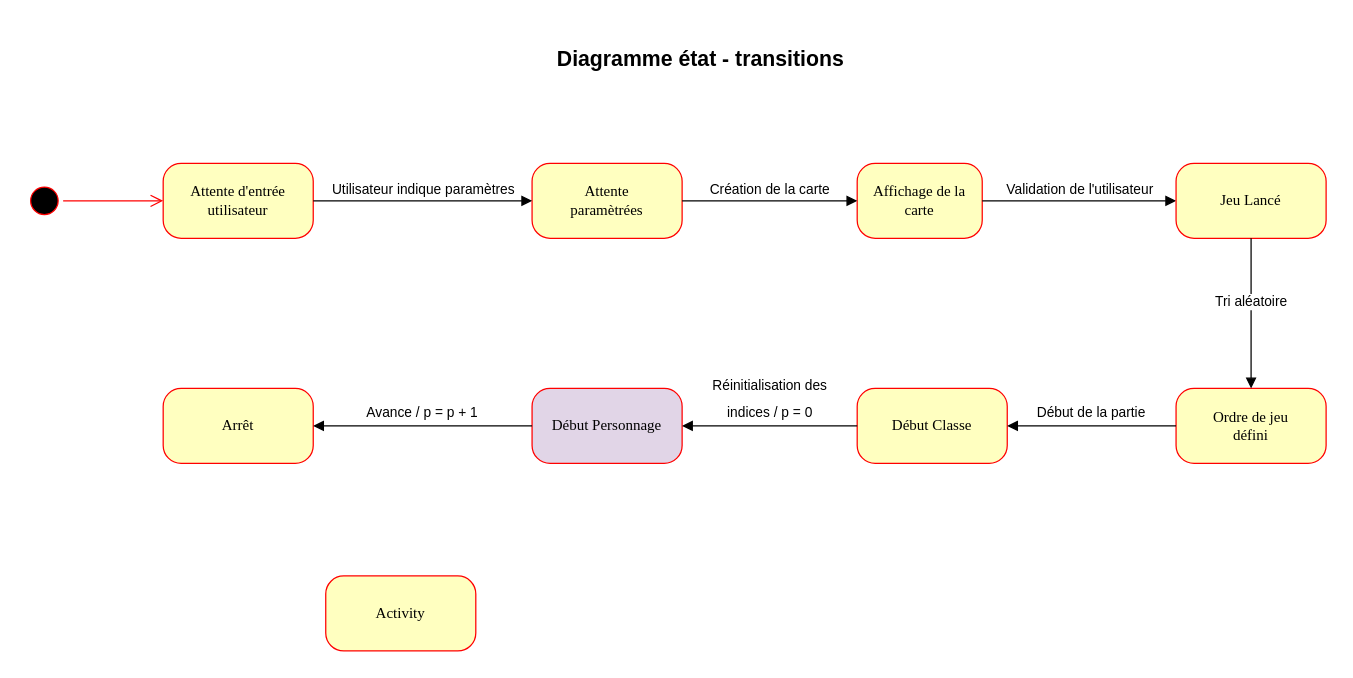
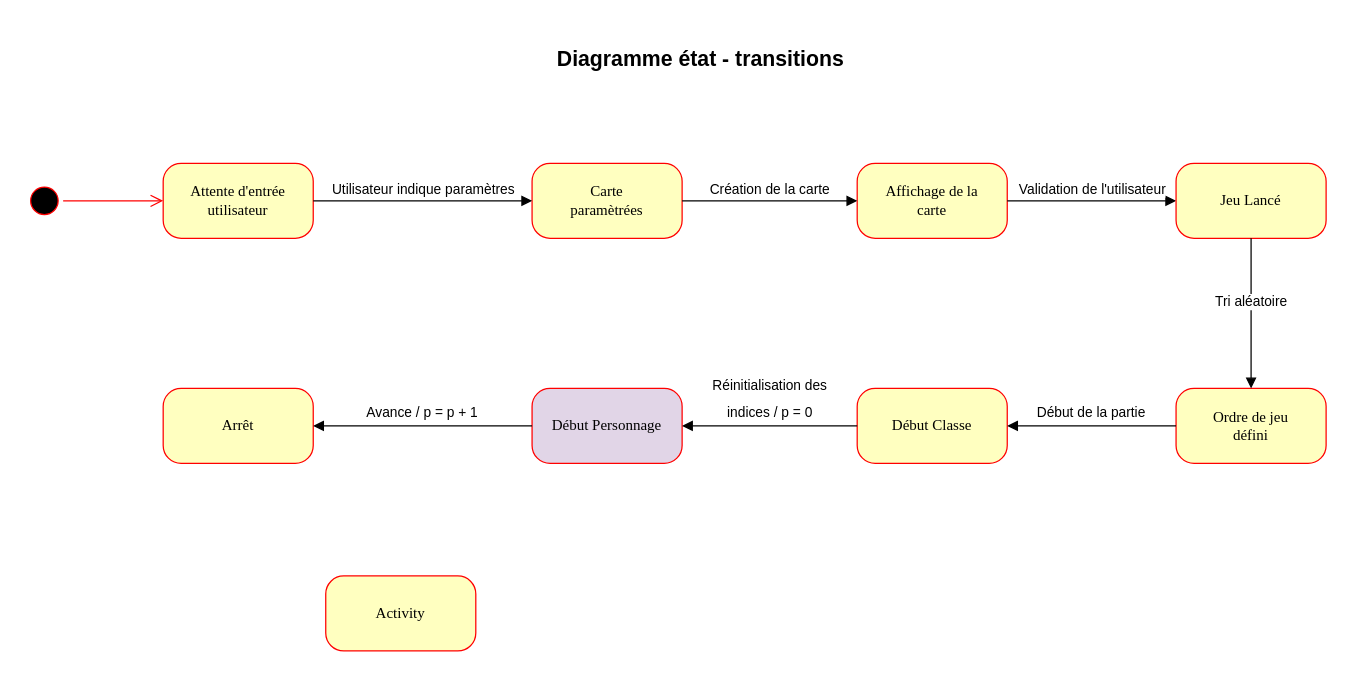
  <mxCell id="0" />
  <mxCell id="1" parent="0" />
  <mxCell id="2" value="" style="ellipse;html=1;shape=startState;fillColor=#000000;strokeColor=#ff0000;rounded=1;shadow=0;comic=0;labelBackgroundColor=none;fontFamily=Verdana;fontSize=12;fontColor=#000000;align=center;direction=south;" parent="1" vertex="1"><mxGeometry x="20" y="145" width="30" height="30" as="geometry" /></mxCell>
  <mxCell id="3" value="Attente d'entrée utilisateur" style="rounded=1;whiteSpace=wrap;html=1;arcSize=24;fillColor=#ffffc0;strokeColor=#ff0000;shadow=0;comic=0;labelBackgroundColor=none;fontFamily=Verdana;fontSize=12;fontColor=#000000;align=center;" parent="1" vertex="1"><mxGeometry x="130" y="130" width="120" height="60" as="geometry" /></mxCell>
- <mxCell id="4" value="&lt;div&gt;Attente &lt;br&gt;&lt;/div&gt;&lt;div&gt;paramètrées&lt;/div&gt;" style="rounded=1;whiteSpace=wrap;html=1;arcSize=24;fillColor=#ffffc0;strokeColor=#ff0000;shadow=0;comic=0;labelBackgroundColor=none;fontFamily=Verdana;fontSize=12;fontColor=#000000;align=center;" parent="1" vertex="1"><mxGeometry x="425" y="130" width="120" height="60" as="geometry" /></mxCell>
- <mxCell id="5" value="&lt;div&gt;Affichage de la&lt;/div&gt;&lt;div&gt;carte&lt;br&gt;&lt;/div&gt;" style="rounded=1;whiteSpace=wrap;html=1;arcSize=24;fillColor=#ffffc0;strokeColor=#ff0000;shadow=0;comic=0;labelBackgroundColor=none;fontFamily=Verdana;fontSize=12;fontColor=#000000;align=center;" parent="1" vertex="1"><mxGeometry x="685" y="130" width="100" height="60" as="geometry" /></mxCell>
+ <mxCell id="4" value="&lt;div&gt;Carte &lt;br&gt;&lt;/div&gt;&lt;div&gt;paramètrées&lt;/div&gt;" style="rounded=1;whiteSpace=wrap;html=1;arcSize=24;fillColor=#ffffc0;strokeColor=#ff0000;shadow=0;comic=0;labelBackgroundColor=none;fontFamily=Verdana;fontSize=12;fontColor=#000000;align=center;" parent="1" vertex="1"><mxGeometry x="425" y="130" width="120" height="60" as="geometry" /></mxCell>
+ <mxCell id="5" value="&lt;div&gt;Affichage de la&lt;/div&gt;&lt;div&gt;carte&lt;br&gt;&lt;/div&gt;" style="rounded=1;whiteSpace=wrap;html=1;arcSize=24;fillColor=#ffffc0;strokeColor=#ff0000;shadow=0;comic=0;labelBackgroundColor=none;fontFamily=Verdana;fontSize=12;fontColor=#000000;align=center;" parent="1" vertex="1"><mxGeometry x="685" y="130" width="120" height="60" as="geometry" /></mxCell>
  <mxCell id="6" value="Activity" style="rounded=1;whiteSpace=wrap;html=1;arcSize=24;fillColor=#ffffc0;strokeColor=#ff0000;shadow=0;comic=0;labelBackgroundColor=none;fontFamily=Verdana;fontSize=12;fontColor=#000000;align=center;" parent="1" vertex="1"><mxGeometry x="260" y="460" width="120" height="60" as="geometry" /></mxCell>
  <mxCell id="7" style="edgeStyle=orthogonalEdgeStyle;html=1;labelBackgroundColor=none;endArrow=open;endSize=8;strokeColor=#ff0000;fontFamily=Verdana;fontSize=12;align=left;" parent="1" source="2" target="3" edge="1"><mxGeometry relative="1" as="geometry" /></mxCell>
  <mxCell id="8" value="Validation de l'utilisateur" style="html=1;verticalAlign=bottom;endArrow=block;entryX=0;entryY=0.5;entryDx=0;entryDy=0;exitX=1;exitY=0.5;exitDx=0;exitDy=0;" edge="1" parent="1" source="5" target="12"><mxGeometry width="80" relative="1" as="geometry"><mxPoint x="830" y="160" as="sourcePoint" /><mxPoint x="910" y="160" as="targetPoint" /></mxGeometry></mxCell>
  <mxCell id="9" value="Utilisateur indique paramètres" style="html=1;verticalAlign=bottom;endArrow=block;exitX=1;exitY=0.5;exitDx=0;exitDy=0;entryX=0;entryY=0.5;entryDx=0;entryDy=0;" edge="1" parent="1" source="3" target="4"><mxGeometry width="80" relative="1" as="geometry"><mxPoint x="260" y="160" as="sourcePoint" /><mxPoint x="340" y="160" as="targetPoint" /></mxGeometry></mxCell>
  <mxCell id="10" value="&lt;div&gt;Création de la carte&lt;/div&gt;" style="html=1;verticalAlign=bottom;endArrow=block;entryX=0;entryY=0.5;entryDx=0;entryDy=0;exitX=1;exitY=0.5;exitDx=0;exitDy=0;" edge="1" parent="1" source="4" target="5"><mxGeometry width="80" relative="1" as="geometry"><mxPoint x="575" y="160" as="sourcePoint" /><mxPoint x="655" y="160" as="targetPoint" /></mxGeometry></mxCell>
  <mxCell id="11" value="Diagramme état - transitions" style="text;align=center;fontStyle=1;verticalAlign=middle;spacingLeft=3;spacingRight=3;strokeColor=none;rotatable=0;points=[[0,0.5],[1,0.5]];portConstraint=eastwest;fontSize=17;" vertex="1" parent="1"><mxGeometry x="425" y="20" width="270" height="50" as="geometry" /></mxCell>
  <mxCell id="12" value="Jeu Lancé" style="rounded=1;whiteSpace=wrap;html=1;arcSize=24;fillColor=#ffffc0;strokeColor=#ff0000;shadow=0;comic=0;labelBackgroundColor=none;fontFamily=Verdana;fontSize=12;fontColor=#000000;align=center;" vertex="1" parent="1"><mxGeometry x="940" y="130" width="120" height="60" as="geometry" /></mxCell>
  <mxCell id="13" value="&lt;div&gt;Ordre de jeu &lt;br&gt;&lt;/div&gt;&lt;div&gt;défini&lt;/div&gt;" style="rounded=1;whiteSpace=wrap;html=1;arcSize=24;fillColor=#ffffc0;strokeColor=#ff0000;shadow=0;comic=0;labelBackgroundColor=none;fontFamily=Verdana;fontSize=12;fontColor=#000000;align=center;" vertex="1" parent="1"><mxGeometry x="940" y="310" width="120" height="60" as="geometry" /></mxCell>
  <mxCell id="14" value="&lt;div style=&quot;font-size: 11px&quot;&gt;Tri aléatoire&lt;/div&gt;" style="html=1;verticalAlign=bottom;endArrow=block;fontSize=17;entryX=0.5;entryY=0;entryDx=0;entryDy=0;exitX=0.5;exitY=1;exitDx=0;exitDy=0;" edge="1" parent="1" source="12" target="13"><mxGeometry width="80" relative="1" as="geometry"><mxPoint x="980" y="230" as="sourcePoint" /><mxPoint x="1060" y="230" as="targetPoint" /></mxGeometry></mxCell>
  <mxCell id="15" value="Début Classe" style="rounded=1;whiteSpace=wrap;html=1;arcSize=24;fillColor=#ffffc0;strokeColor=#ff0000;shadow=0;comic=0;labelBackgroundColor=none;fontFamily=Verdana;fontSize=12;fontColor=#000000;align=center;" vertex="1" parent="1"><mxGeometry x="685" y="310" width="120" height="60" as="geometry" /></mxCell>
  <mxCell id="16" value="&lt;font style=&quot;font-size: 11px&quot;&gt;Début de la partie&lt;/font&gt;" style="html=1;verticalAlign=bottom;endArrow=block;fontSize=17;entryX=1;entryY=0.5;entryDx=0;entryDy=0;exitX=0;exitY=0.5;exitDx=0;exitDy=0;" edge="1" parent="1" source="13" target="15"><mxGeometry width="80" relative="1" as="geometry"><mxPoint x="840" y="340" as="sourcePoint" /><mxPoint x="920" y="340" as="targetPoint" /></mxGeometry></mxCell>
  <mxCell id="17" value="&lt;div&gt;Début Personnage&lt;/div&gt;" style="rounded=1;whiteSpace=wrap;html=1;arcSize=24;fillColor=#e1d5e7;strokeColor=#ff0000;shadow=0;comic=0;labelBackgroundColor=none;fontFamily=Verdana;fontSize=12;fontColor=#000000;align=center;" vertex="1" parent="1"><mxGeometry x="425" y="310" width="120" height="60" as="geometry" /></mxCell>
  <mxCell id="18" value="&lt;font style=&quot;font-size: 11px&quot;&gt;Réinitialisation des &lt;br&gt;indices / p = 0&lt;/font&gt;" style="html=1;verticalAlign=bottom;endArrow=block;fontSize=17;entryX=1;entryY=0.5;entryDx=0;entryDy=0;exitX=0;exitY=0.5;exitDx=0;exitDy=0;" edge="1" parent="1" source="15" target="17"><mxGeometry width="80" relative="1" as="geometry"><mxPoint x="570" y="400" as="sourcePoint" /><mxPoint x="650" y="400" as="targetPoint" /></mxGeometry></mxCell>
  <mxCell id="19" value="Arrêt" style="rounded=1;whiteSpace=wrap;html=1;arcSize=24;fillColor=#ffffc0;strokeColor=#ff0000;shadow=0;comic=0;labelBackgroundColor=none;fontFamily=Verdana;fontSize=12;fontColor=#000000;align=center;" vertex="1" parent="1"><mxGeometry x="130" y="310" width="120" height="60" as="geometry" /></mxCell>
  <mxCell id="20" value="&lt;div&gt;&lt;font style=&quot;font-size: 11px&quot;&gt;Avance / p = p + 1&lt;/font&gt;&lt;/div&gt;" style="html=1;verticalAlign=bottom;endArrow=block;fontSize=17;entryX=1;entryY=0.5;entryDx=0;entryDy=0;exitX=0;exitY=0.5;exitDx=0;exitDy=0;" edge="1" parent="1" source="17" target="19"><mxGeometry width="80" relative="1" as="geometry"><mxPoint x="300" y="350" as="sourcePoint" /><mxPoint x="380" y="350" as="targetPoint" /></mxGeometry></mxCell>
